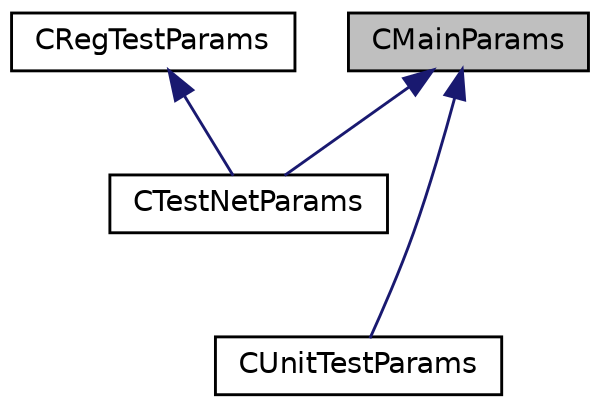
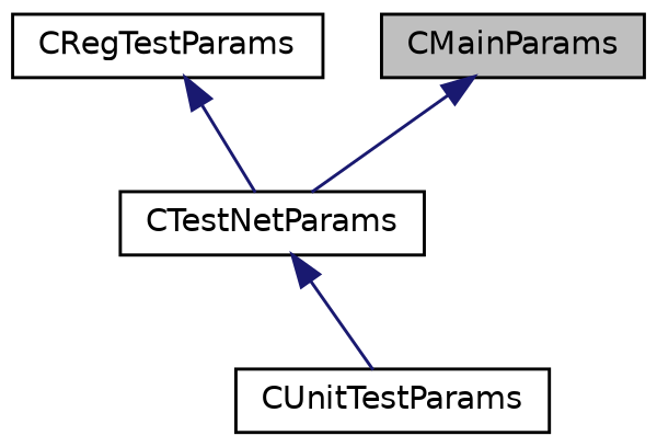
  digraph {
    node [color=black fillcolor=white fontname=Helvetica fontsize=10 shape=record style=filled]
    edge [color=midnightblue dir=back fontname=Helvetica fontsize=10 labelfontname=Helvetica labelfontsize=10 style=solid]
    n1 [fillcolor=grey75 fontcolor=black height=0.2 label=CMainParams width=0.4]
    n2 [height=0.2 label=CTestNetParams width=0.4]
    n3 [height=0.2 label=CUnitTestParams width=0.4]
    n4 [height=0.2 label=CRegTestParams width=0.4]
    n1 -> n2
-   n1 -> n3
+   n2 -> n3
    n4 -> n2
  }
